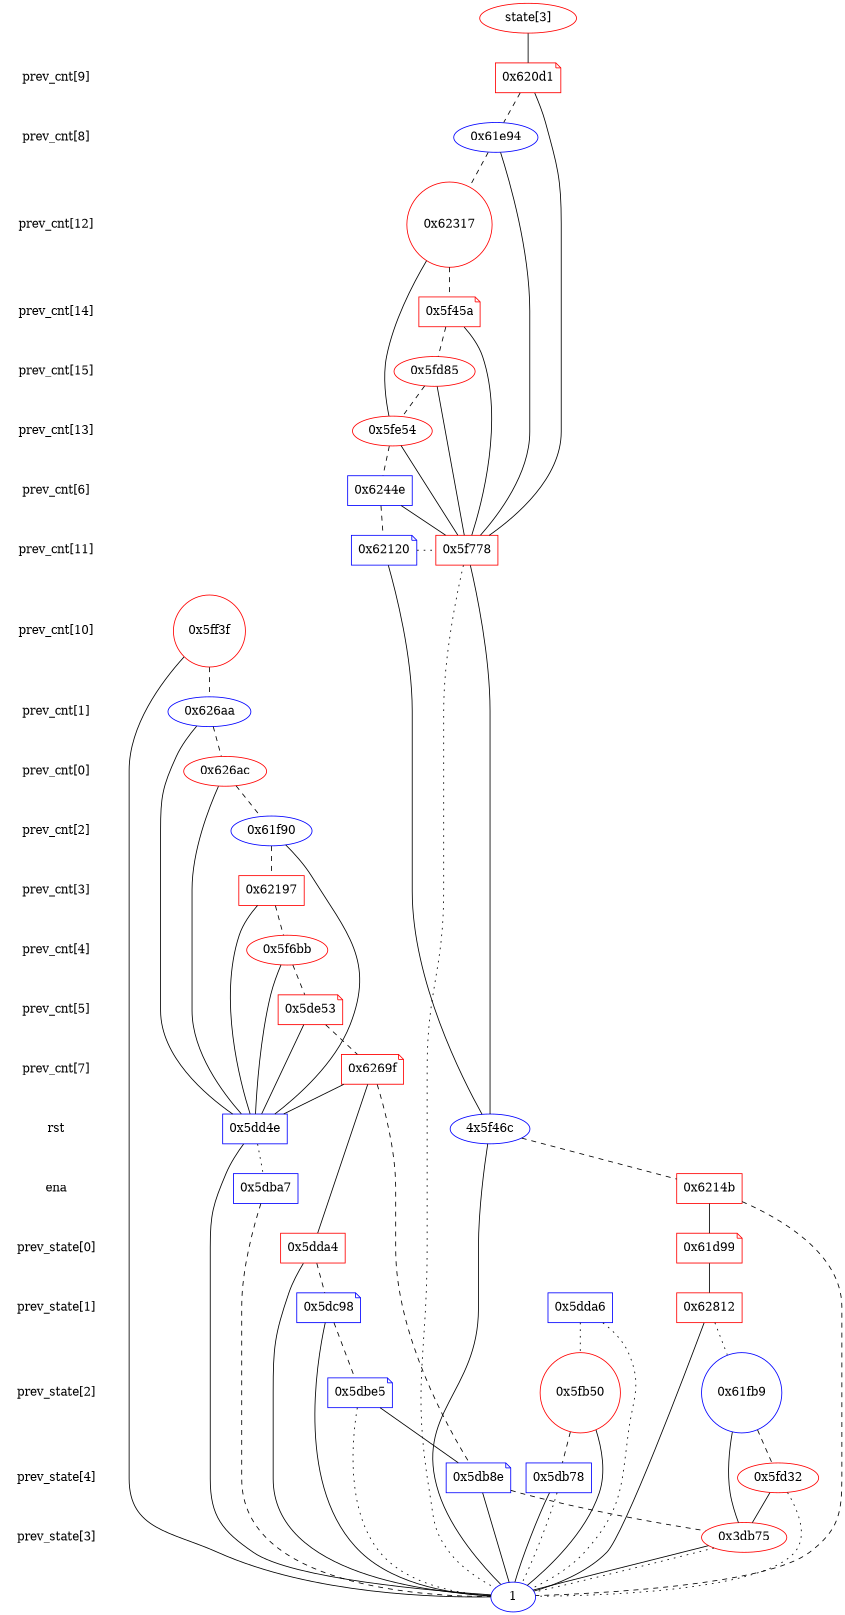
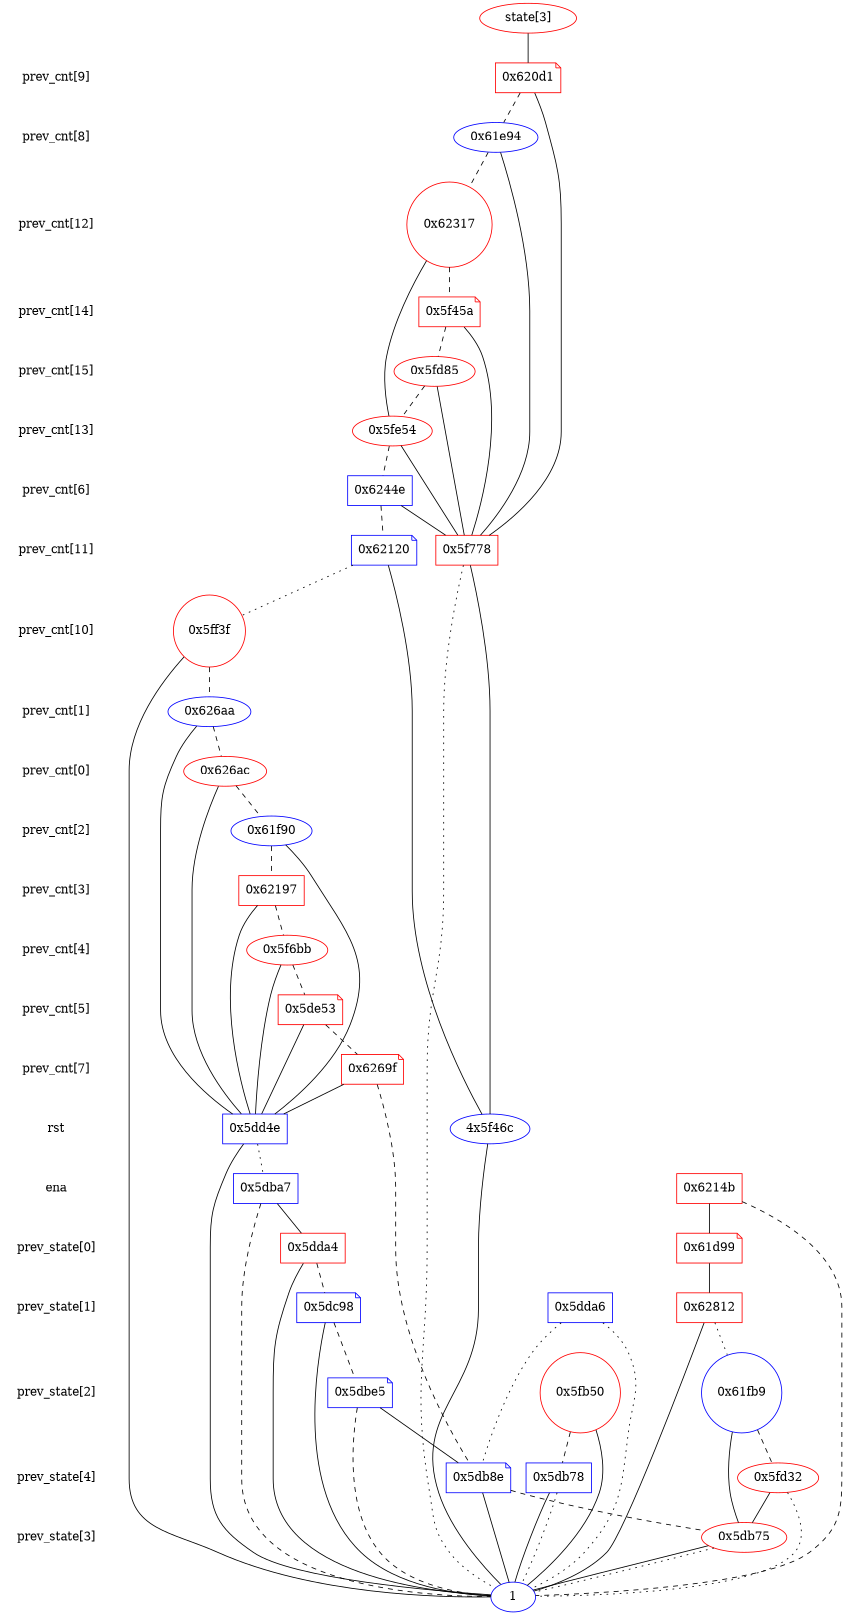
  digraph {
    node [shape=plaintext color=red]
    edge [dir=none]
    "CONST NODES" [style=invis color=""]
    " prev_cnt[9] "
    " prev_cnt[8] "
    " prev_cnt[12] "
    " prev_cnt[14] " [color=blue]
    " prev_cnt[15] " [color=blue]
    " prev_cnt[13] " [color=blue]
    " prev_cnt[6] "
    " prev_cnt[11] " [color=blue]
    " prev_cnt[10] "
    " prev_cnt[1] " [color=blue]
    " prev_cnt[0] " [color=blue]
    " prev_cnt[2] " [color=blue]
    " prev_cnt[3] " [color=blue]
    " prev_cnt[4] " [color=blue]
    " prev_cnt[5] "
    " prev_cnt[7] "
    " rst "
    " ena "
    " prev_state[0] "
    " prev_state[1] " [color=blue]
    " prev_state[2] "
    " prev_state[4] "
    " prev_state[3] " [color=blue]
    "  state[3]  " [shape=ellipse]
    "0x620d1" [shape=note]
    "0x61e94" [color=blue shape=ellipse]
    "0x62317" [shape=circle]
    "0x5f45a" [shape=note]
    "0x5fd85" [shape=ellipse]
    "0x5fe54" [shape=ellipse]
    "0x6244e" [color=blue shape=box]
    "0x5f778" [shape=box]
    "0x62120" [color=blue shape=note]
    "0x5ff3f" [shape=circle]
    "0x626aa" [color=blue shape=ellipse]
    "0x5f6bb" [shape=ellipse]
    "0x626ac" [shape=ellipse]
    "0x61f90" [color=blue shape=ellipse]
    "0x62197" [shape=box]
    "0x5de53" [shape=note]
    "0x6269f" [shape=note]
    n43 [color=blue label="4x5f46c" shape=ellipse]
    "0x5dd4e" [color=blue shape=box]
    "0x6214b" [shape=box]
    "0x5dba7" [color=blue shape=box]
    "0x5dda4" [shape=box]
    "0x61d99" [shape=note]
    "0x5dda6" [color=blue shape=box]
    "0x5dc98" [color=blue shape=note]
    "0x62812" [shape=box]
    "0x5dbe5" [color=blue shape=note]
    "0x61fb9" [color=blue shape=circle]
    "0x5fb50" [shape=circle]
    "0x5fd32" [shape=ellipse]
    "0x5db8e" [color=blue shape=note]
    "0x5db78" [color=blue shape=box]
-   "0x5db75" [shape=ellipse label="0x3db75"]
+   "0x5db75" [shape=ellipse]
    n59 [color=blue label=1 shape=ellipse]
    subgraph sub_1 {
      "CONST NODES"
      " prev_cnt[9] "
      " prev_cnt[8] "
      " prev_cnt[12] "
      " prev_cnt[14] "
      " prev_cnt[15] "
      " prev_cnt[13] "
      " prev_cnt[6] "
      " prev_cnt[11] "
      " prev_cnt[10] "
      " prev_cnt[1] "
      " prev_cnt[0] "
      " prev_cnt[2] "
      " prev_cnt[3] "
      " prev_cnt[4] "
      " prev_cnt[5] "
      " prev_cnt[7] "
      " rst "
      " ena "
      " prev_state[0] "
      " prev_state[1] "
      " prev_state[2] "
      " prev_state[4] "
      " prev_state[3] "
    }
    subgraph sub_2 {
      rank=same
      "  state[3]  "
    }
    subgraph sub_3 {
      rank=same
      " prev_cnt[9] "
      "0x620d1"
    }
    subgraph sub_4 {
      rank=same
      " prev_cnt[8] "
      "0x61e94"
    }
    subgraph sub_5 {
      rank=same
      " prev_cnt[12] "
      "0x62317"
    }
    subgraph sub_6 {
      rank=same
      " prev_cnt[14] "
      "0x5f45a"
    }
    subgraph sub_7 {
      rank=same
      " prev_cnt[15] "
      "0x5fd85"
    }
    subgraph sub_8 {
      rank=same
      " prev_cnt[13] "
      "0x5fe54"
    }
    subgraph sub_9 {
      rank=same
      " prev_cnt[6] "
      "0x6244e"
    }
    subgraph sub_10 {
      rank=same
      " prev_cnt[11] "
      "0x5f778"
      "0x62120"
    }
    subgraph sub_11 {
      rank=same
      " prev_cnt[10] "
      "0x5ff3f"
    }
    subgraph sub_12 {
      rank=same
      " prev_cnt[1] "
      "0x626aa"
    }
    subgraph sub_13 {
      rank=same
      " prev_cnt[4] "
      "0x5f6bb"
    }
    subgraph sub_14 {
      rank=same
      " prev_cnt[0] "
      "0x626ac"
    }
    subgraph sub_15 {
      rank=same
      " prev_cnt[2] "
      "0x61f90"
    }
    subgraph sub_16 {
      rank=same
      " prev_cnt[3] "
      "0x62197"
    }
    subgraph sub_17 {
      rank=same
      " prev_cnt[5] "
      "0x5de53"
    }
    subgraph sub_18 {
      rank=same
      " prev_cnt[7] "
      "0x6269f"
    }
    subgraph sub_19 {
      rank=same
      " rst "
      n43
      "0x5dd4e"
    }
    subgraph sub_20 {
      rank=same
      " ena "
      "0x6214b"
      "0x5dba7"
    }
    subgraph sub_21 {
      rank=same
      " prev_state[0] "
      "0x5dda4"
      "0x61d99"
    }
    subgraph sub_22 {
      rank=same
      " prev_state[1] "
      "0x5dda6"
      "0x5dc98"
      "0x62812"
    }
    subgraph sub_23 {
      rank=same
      " prev_state[2] "
      "0x5dbe5"
      "0x61fb9"
      "0x5fb50"
    }
    subgraph sub_24 {
      rank=same
      " prev_state[4] "
      "0x5fd32"
      "0x5db8e"
      "0x5db78"
    }
    subgraph sub_25 {
      rank=same
      " prev_state[3] "
      "0x5db75"
    }
    subgraph sub_26 {
      rank=same
      "CONST NODES"
      subgraph sub_27 {
        rank=same
        n59
      }
    }
    " prev_cnt[9] " -> " prev_cnt[8] " [style=invis]
    " prev_cnt[8] " -> " prev_cnt[12] " [style=invis]
    " prev_cnt[12] " -> " prev_cnt[14] " [style=invis]
    " prev_cnt[14] " -> " prev_cnt[15] " [style=invis]
    " prev_cnt[15] " -> " prev_cnt[13] " [style=invis]
    " prev_cnt[13] " -> " prev_cnt[6] " [style=invis]
    " prev_cnt[6] " -> " prev_cnt[11] " [style=invis]
    " prev_cnt[11] " -> " prev_cnt[10] " [style=invis]
    " prev_cnt[10] " -> " prev_cnt[1] " [style=invis]
    " prev_cnt[1] " -> " prev_cnt[0] " [style=invis]
    " prev_cnt[0] " -> " prev_cnt[2] " [style=invis]
    " prev_cnt[2] " -> " prev_cnt[3] " [style=invis]
    " prev_cnt[3] " -> " prev_cnt[4] " [style=invis]
    " prev_cnt[4] " -> " prev_cnt[5] " [style=invis]
    " prev_cnt[5] " -> " prev_cnt[7] " [style=invis]
    " prev_cnt[7] " -> " rst " [style=invis]
    " rst " -> " ena " [style=invis]
    " ena " -> " prev_state[0] " [style=invis]
    " prev_state[0] " -> " prev_state[1] " [style=invis]
    " prev_state[1] " -> " prev_state[2] " [style=invis]
    " prev_state[2] " -> " prev_state[4] " [style=invis]
    " prev_state[4] " -> " prev_state[3] " [style=invis]
    " prev_state[3] " -> "CONST NODES" [style=invis]
    "  state[3]  " -> "0x620d1" [style=solid]
    "0x620d1" -> "0x61e94" [style=dashed]
    "0x620d1" -> "0x5f778"
    "0x61e94" -> "0x62317" [style=dashed]
    "0x61e94" -> "0x5f778"
    "0x62317" -> "0x5f45a" [style=dashed]
    "0x62317" -> "0x5fe54"
    "0x5f45a" -> "0x5fd85" [style=dashed]
    "0x5f45a" -> "0x5f778"
    "0x5fd85" -> "0x5fe54" [style=dashed]
    "0x5fd85" -> "0x5f778"
    "0x5fe54" -> "0x6244e" [style=dashed]
    "0x5fe54" -> "0x5f778"
    "0x6244e" -> "0x5f778"
    "0x6244e" -> "0x62120" [style=dashed]
    "0x5f778" -> n43
    "0x5f778" -> n59 [style=dotted]
-   "0x62120" -> "0x5f778" [style=dotted]
+   "0x62120" -> "0x5ff3f" [style=dotted]
    "0x62120" -> n43
    "0x5ff3f" -> "0x626aa" [style=dashed]
    "0x5ff3f" -> n59
    "0x626aa" -> "0x626ac" [style=dashed]
    "0x626aa" -> "0x5dd4e"
    "0x5f6bb" -> "0x5de53" [style=dashed]
    "0x5f6bb" -> "0x5dd4e"
    "0x626ac" -> "0x61f90" [style=dashed]
    "0x626ac" -> "0x5dd4e"
    "0x61f90" -> "0x62197" [style=dashed]
    "0x61f90" -> "0x5dd4e"
    "0x62197" -> "0x5f6bb" [style=dashed]
    "0x62197" -> "0x5dd4e"
    "0x5de53" -> "0x6269f" [style=dashed]
    "0x5de53" -> "0x5dd4e"
    "0x6269f" -> "0x5dd4e"
    "0x6269f" -> "0x5db8e" [style=dashed]
-   n43 -> "0x6214b" [style=dashed]
    n43 -> n59
    "0x5dd4e" -> "0x5dba7" [style=dotted]
    "0x5dd4e" -> n59
    "0x6214b" -> "0x61d99"
    "0x6214b" -> n59 [style=dashed]
-   "0x6269f" -> "0x5dda4"
+   "0x5dba7" -> "0x5dda4"
    "0x5dba7" -> n59 [style=dashed]
    "0x5dda4" -> "0x5dc98" [style=dashed]
    "0x5dda4" -> n59
    "0x61d99" -> "0x62812"
-   "0x5dda6" -> "0x5fb50" [style=dotted]
+   "0x5dda6" -> "0x5db8e" [style=dotted]
    "0x5dda6" -> n59 [style=dotted]
    "0x5dc98" -> "0x5dbe5" [style=dashed]
    "0x5dc98" -> n59
    "0x62812" -> "0x61fb9" [style=dotted]
    "0x62812" -> n59
    "0x5dbe5" -> "0x5db8e"
-   "0x5dbe5" -> n59 [style=dotted]
+   "0x5dbe5" -> n59 [style=dashed]
    "0x61fb9" -> "0x5fd32" [style=dashed]
    "0x61fb9" -> "0x5db75"
    "0x5fb50" -> "0x5db78" [style=dashed]
    "0x5fb50" -> n59
    "0x5fd32" -> "0x5db75"
    "0x5fd32" -> n59 [style=dotted]
    "0x5db8e" -> "0x5db75" [style=dashed]
    "0x5db8e" -> n59
    "0x5db78" -> n59
    "0x5db78" -> n59 [style=dotted]
    "0x5db75" -> n59
    "0x5db75" -> n59 [style=dotted]
  }
